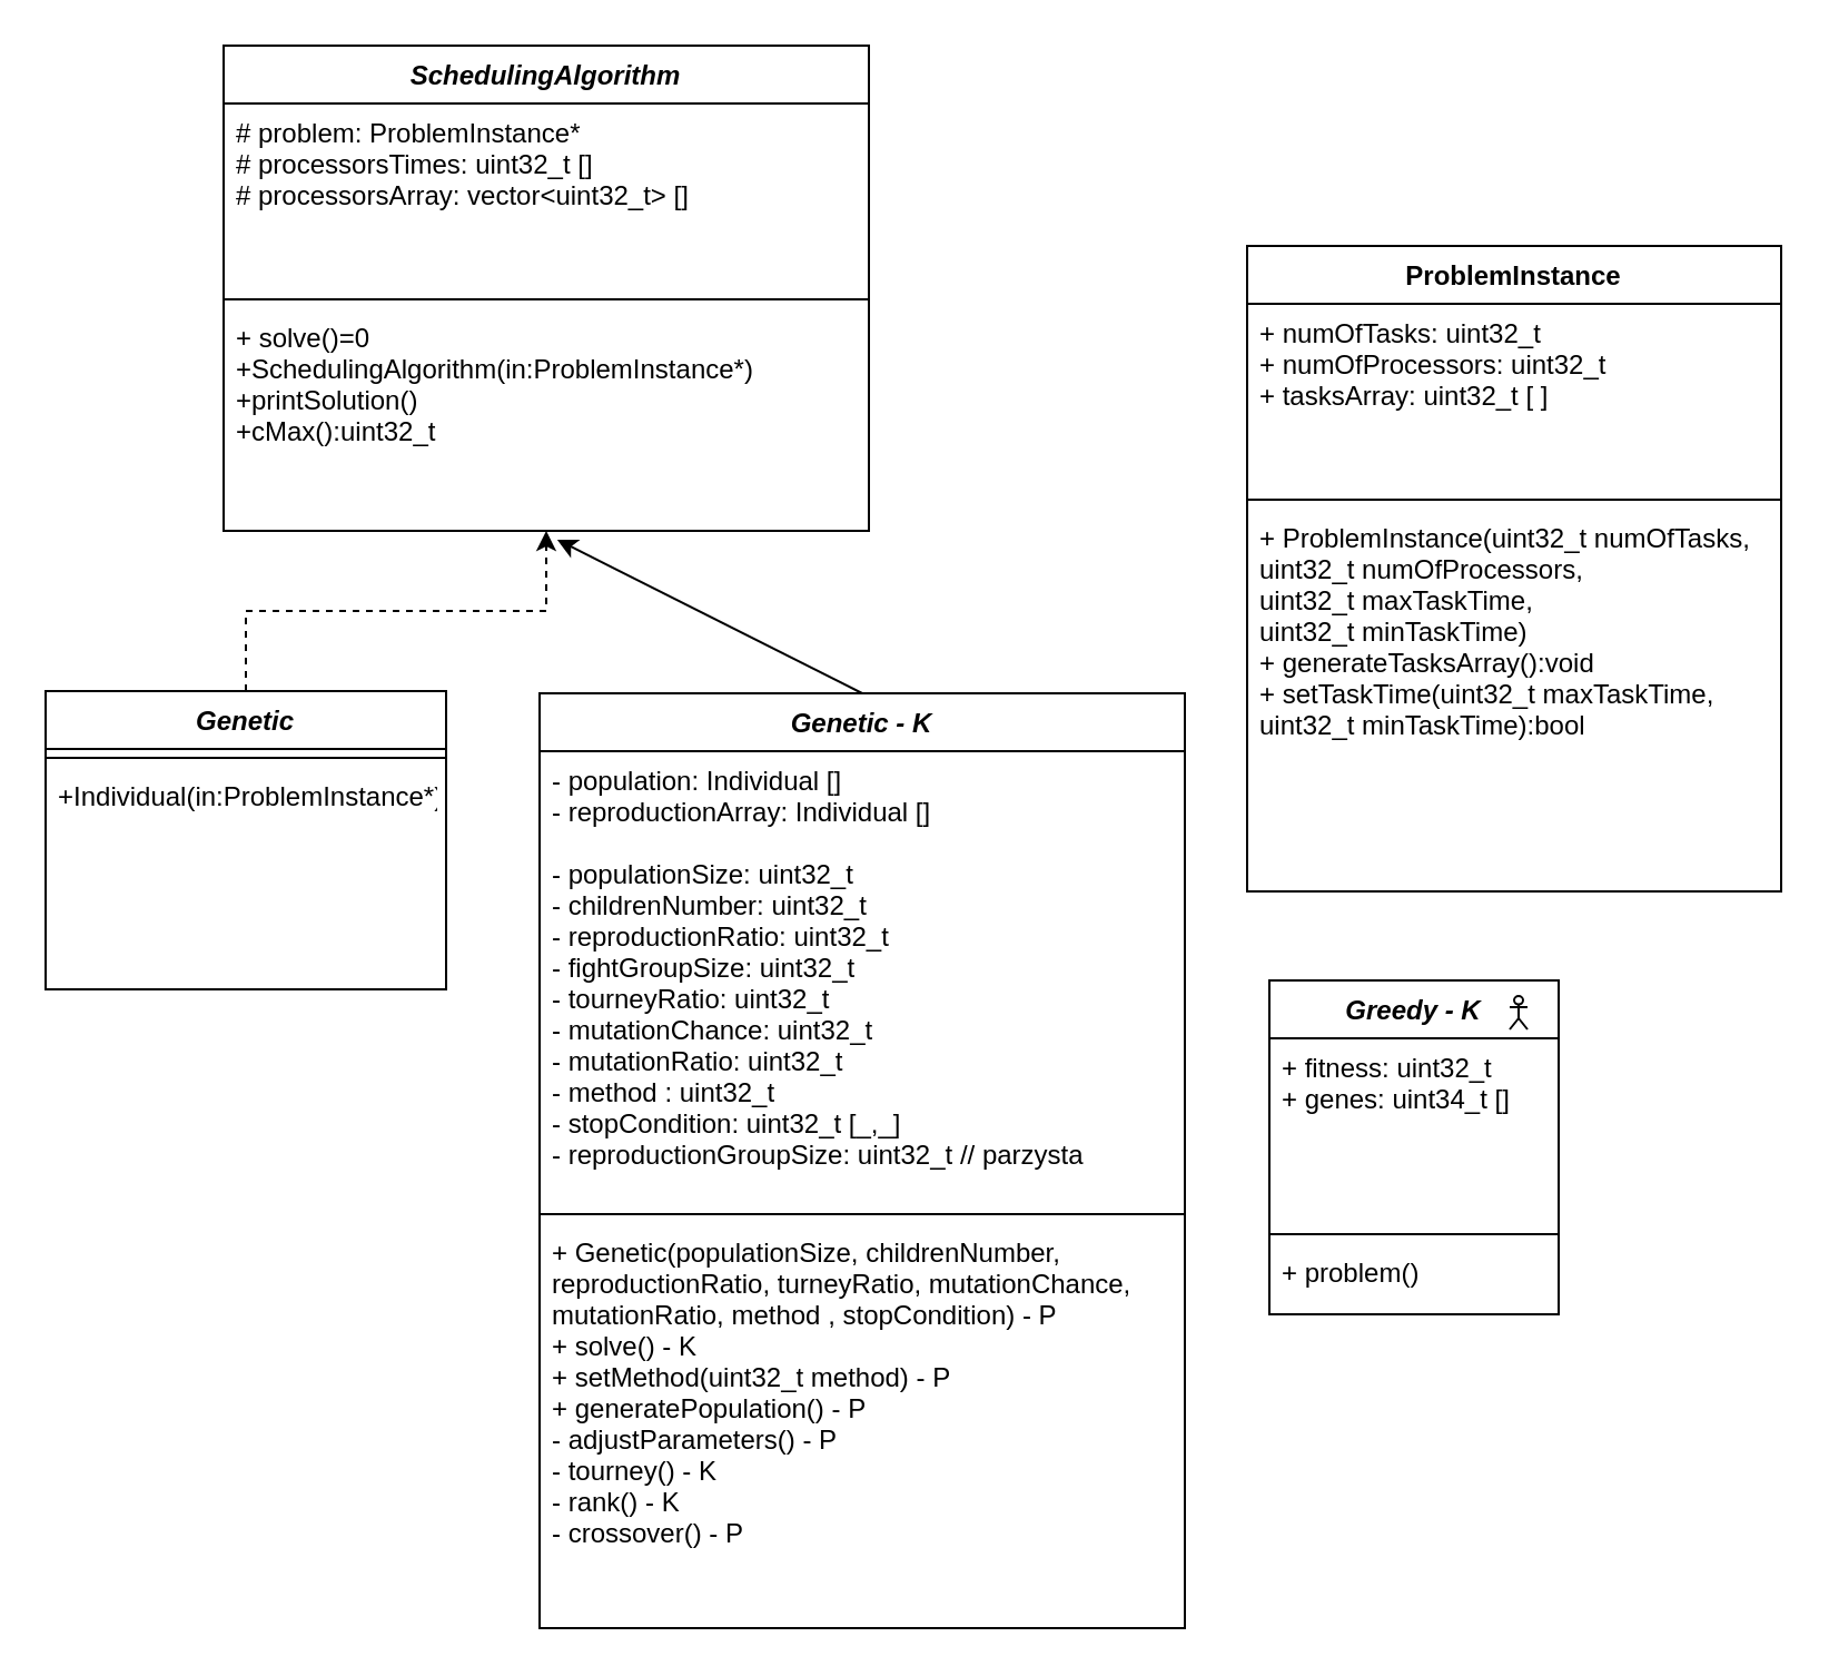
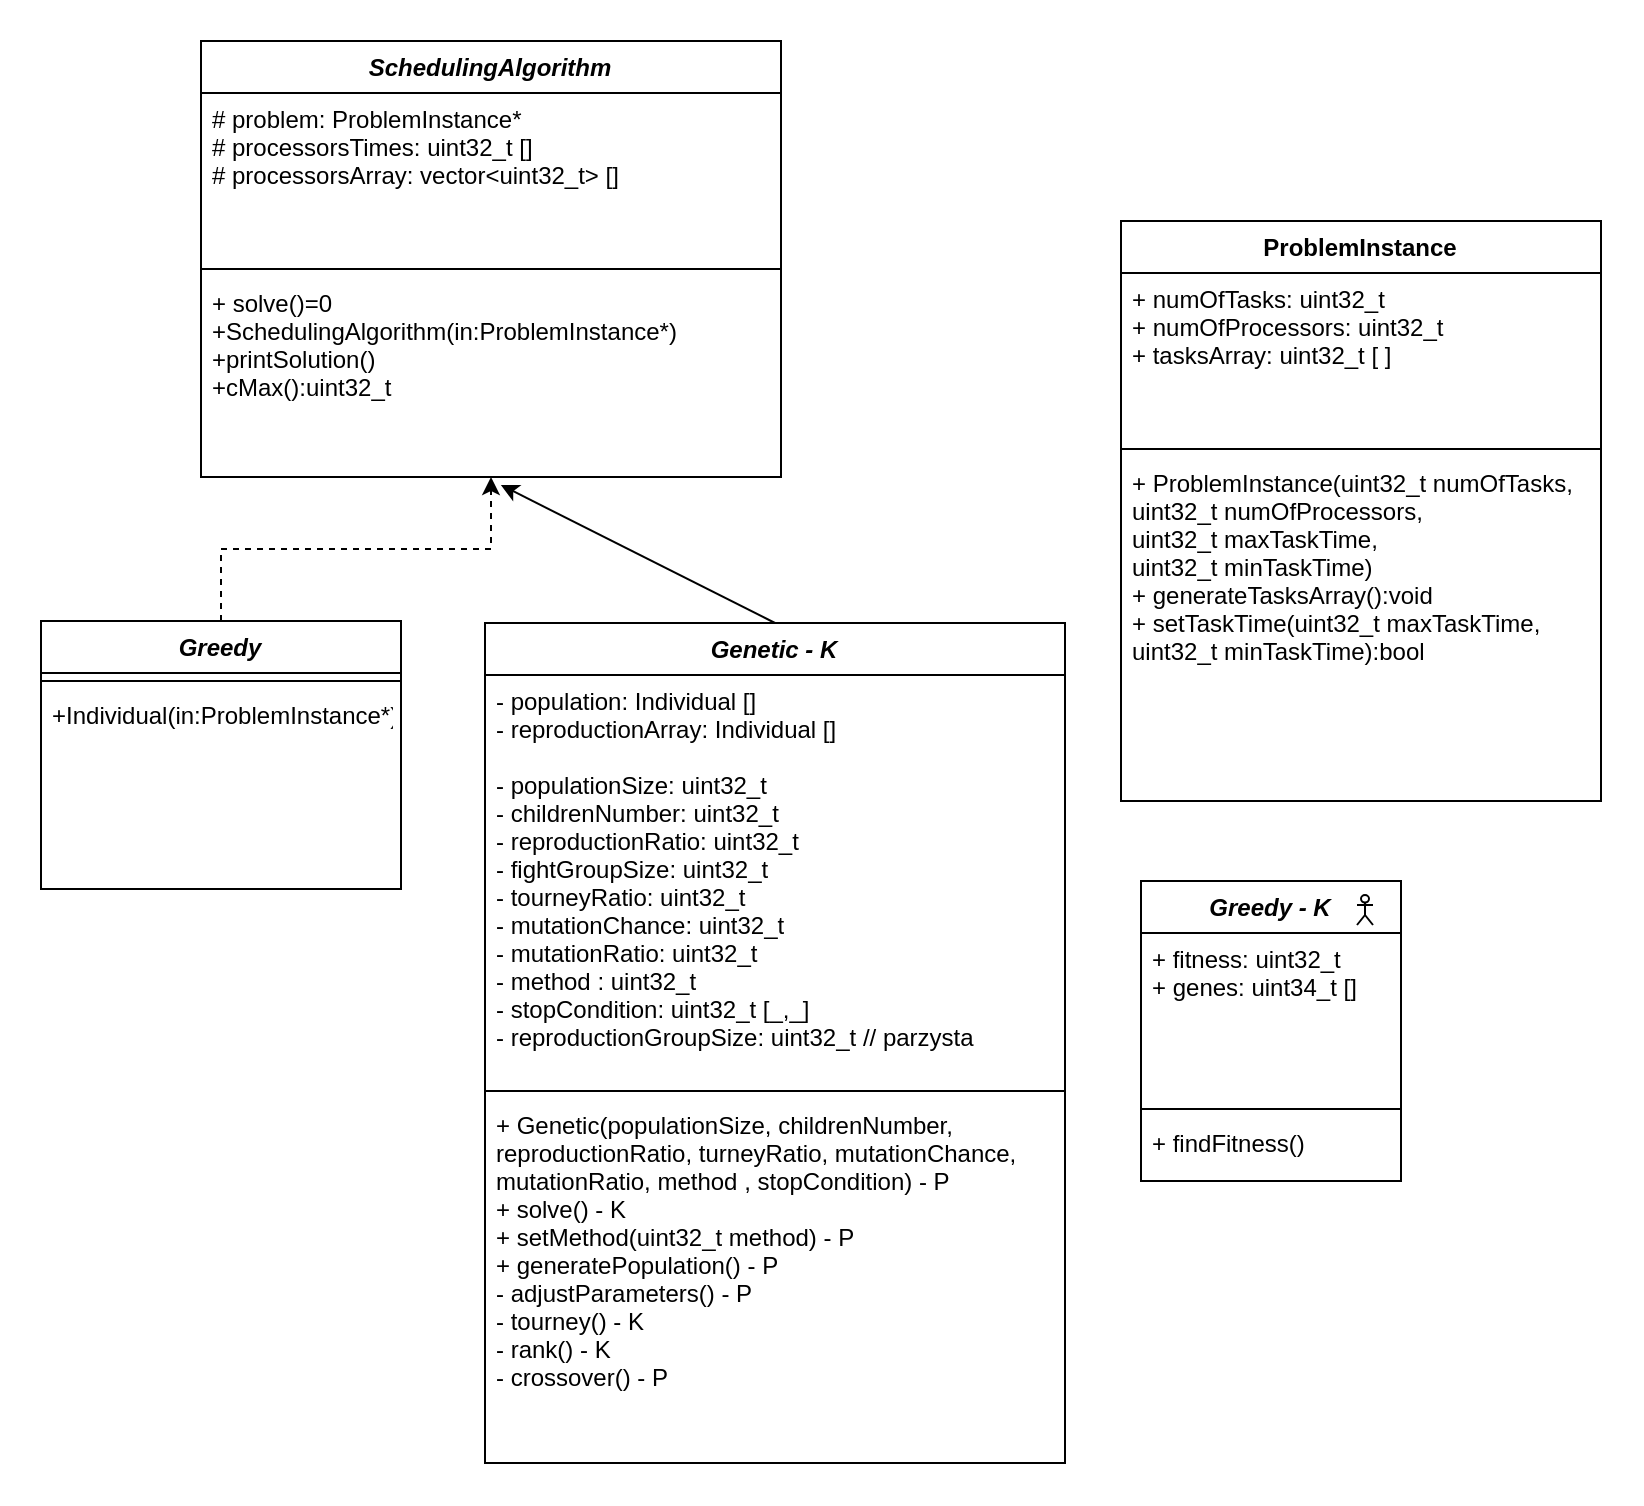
  <mxCell id="0" />
  <mxCell id="1" parent="0" />
  <mxCell id="2" style="edgeStyle=orthogonalEdgeStyle;rounded=0;orthogonalLoop=1;jettySize=auto;html=1;exitX=0.5;exitY=0;exitDx=0;exitDy=0;entryX=0.5;entryY=1;entryDx=0;entryDy=0;dashed=1;" parent="1" source="11" target="3" edge="1"><mxGeometry relative="1" as="geometry" /></mxCell>
  <mxCell id="3" value="SchedulingAlgorithm" style="swimlane;fontStyle=3;align=center;verticalAlign=top;childLayout=stackLayout;horizontal=1;startSize=26;horizontalStack=0;resizeParent=1;resizeParentMax=0;resizeLast=0;collapsible=1;marginBottom=0;" parent="1" vertex="1"><mxGeometry x="100" y="20" width="290" height="218" as="geometry" /></mxCell>
  <mxCell id="4" value="# problem: ProblemInstance*&#10;# processorsTimes: uint32_t []&#10;# processorsArray: vector&lt;uint32_t&gt; [] &#10;&#10;" style="text;strokeColor=none;fillColor=none;align=left;verticalAlign=top;spacingLeft=4;spacingRight=4;overflow=hidden;rotatable=0;points=[[0,0.5],[1,0.5]];portConstraint=eastwest;" parent="3" vertex="1"><mxGeometry y="26" width="290" height="84" as="geometry" /></mxCell>
  <mxCell id="5" value="" style="line;strokeWidth=1;fillColor=none;align=left;verticalAlign=middle;spacingTop=-1;spacingLeft=3;spacingRight=3;rotatable=0;labelPosition=right;points=[];portConstraint=eastwest;" parent="3" vertex="1"><mxGeometry y="110" width="290" height="8" as="geometry" /></mxCell>
  <mxCell id="6" value="+ solve()=0&#10;+SchedulingAlgorithm(in:ProblemInstance*)&#10;+printSolution()&#10;+cMax():uint32_t&#10;&#10;" style="text;strokeColor=none;fillColor=none;align=left;verticalAlign=top;spacingLeft=4;spacingRight=4;overflow=hidden;rotatable=0;points=[[0,0.5],[1,0.5]];portConstraint=eastwest;fontStyle=0" parent="3" vertex="1"><mxGeometry y="118" width="290" height="100" as="geometry" /></mxCell>
  <mxCell id="7" value="ProblemInstance&#10;" style="swimlane;fontStyle=1;align=center;verticalAlign=top;childLayout=stackLayout;horizontal=1;startSize=26;horizontalStack=0;resizeParent=1;resizeParentMax=0;resizeLast=0;collapsible=1;marginBottom=0;" parent="1" vertex="1"><mxGeometry x="560" y="110" width="240" height="290" as="geometry"><mxRectangle x="190" y="200" width="100" height="26" as="alternateBounds" /></mxGeometry></mxCell>
  <mxCell id="8" value="+ numOfTasks: uint32_t&#10;+ numOfProcessors: uint32_t&#10;+ tasksArray: uint32_t [ ]" style="text;strokeColor=none;fillColor=none;align=left;verticalAlign=top;spacingLeft=4;spacingRight=4;overflow=hidden;rotatable=0;points=[[0,0.5],[1,0.5]];portConstraint=eastwest;" parent="7" vertex="1"><mxGeometry y="26" width="240" height="84" as="geometry" /></mxCell>
  <mxCell id="9" value="" style="line;strokeWidth=1;fillColor=none;align=left;verticalAlign=middle;spacingTop=-1;spacingLeft=3;spacingRight=3;rotatable=0;labelPosition=right;points=[];portConstraint=eastwest;" parent="7" vertex="1"><mxGeometry y="110" width="240" height="8" as="geometry" /></mxCell>
  <mxCell id="10" value="+ ProblemInstance(uint32_t numOfTasks,&#10;uint32_t numOfProcessors,&#10;uint32_t maxTaskTime,&#10;uint32_t minTaskTime)&#10;+ generateTasksArray():void&#10;+ setTaskTime(uint32_t maxTaskTime,&#10;uint32_t minTaskTime):bool&#10;" style="text;strokeColor=none;fillColor=none;align=left;verticalAlign=top;spacingLeft=4;spacingRight=4;overflow=hidden;rotatable=0;points=[[0,0.5],[1,0.5]];portConstraint=eastwest;" parent="7" vertex="1"><mxGeometry y="118" width="240" height="172" as="geometry" /></mxCell>
- <mxCell id="11" value="Genetic" style="swimlane;fontStyle=3;align=center;verticalAlign=top;childLayout=stackLayout;horizontal=1;startSize=26;horizontalStack=0;resizeParent=1;resizeParentMax=0;resizeLast=0;collapsible=1;marginBottom=0;" parent="1" vertex="1"><mxGeometry x="20" y="310" width="180" height="134" as="geometry" /></mxCell>
+ <mxCell id="11" value="Greedy" style="swimlane;fontStyle=3;align=center;verticalAlign=top;childLayout=stackLayout;horizontal=1;startSize=26;horizontalStack=0;resizeParent=1;resizeParentMax=0;resizeLast=0;collapsible=1;marginBottom=0;" parent="1" vertex="1"><mxGeometry x="20" y="310" width="180" height="134" as="geometry" /></mxCell>
  <mxCell id="12" value="" style="line;strokeWidth=1;fillColor=none;align=left;verticalAlign=middle;spacingTop=-1;spacingLeft=3;spacingRight=3;rotatable=0;labelPosition=right;points=[];portConstraint=eastwest;" parent="11" vertex="1"><mxGeometry y="26" width="180" height="8" as="geometry" /></mxCell>
  <mxCell id="13" value="+Individual(in:ProblemInstance*)" style="text;strokeColor=none;fillColor=none;align=left;verticalAlign=top;spacingLeft=4;spacingRight=4;overflow=hidden;rotatable=0;points=[[0,0.5],[1,0.5]];portConstraint=eastwest;fontStyle=0" parent="11" vertex="1"><mxGeometry y="34" width="180" height="100" as="geometry" /></mxCell>
  <mxCell id="14" value="Genetic - K" style="swimlane;fontStyle=3;align=center;verticalAlign=top;childLayout=stackLayout;horizontal=1;startSize=26;horizontalStack=0;resizeParent=1;resizeParentMax=0;resizeLast=0;collapsible=1;marginBottom=0;" parent="1" vertex="1"><mxGeometry x="242" y="311" width="290" height="420" as="geometry" /></mxCell>
  <mxCell id="15" value="- population: Individual []&#10;- reproductionArray: Individual [] &#10;&#10;- populationSize: uint32_t&#10;- childrenNumber: uint32_t&#10;- reproductionRatio: uint32_t&#10;- fightGroupSize: uint32_t        &#10;- tourneyRatio: uint32_t&#10;- mutationChance: uint32_t&#10;- mutationRatio: uint32_t&#10;- method : uint32_t&#10;- stopCondition: uint32_t [_,_]&#10;- reproductionGroupSize: uint32_t // parzysta" style="text;strokeColor=none;fillColor=none;align=left;verticalAlign=top;spacingLeft=4;spacingRight=4;overflow=hidden;rotatable=0;points=[[0,0.5],[1,0.5]];portConstraint=eastwest;" parent="14" vertex="1"><mxGeometry y="26" width="290" height="204" as="geometry" /></mxCell>
  <mxCell id="16" value="" style="line;strokeWidth=1;fillColor=none;align=left;verticalAlign=middle;spacingTop=-1;spacingLeft=3;spacingRight=3;rotatable=0;labelPosition=right;points=[];portConstraint=eastwest;" parent="14" vertex="1"><mxGeometry y="230" width="290" height="8" as="geometry" /></mxCell>
  <mxCell id="17" value="+ Genetic(populationSize, childrenNumber,&#10;reproductionRatio, turneyRatio, mutationChance,&#10;mutationRatio, method , stopCondition) - P&#10;+ solve() - K &#10;+ setMethod(uint32_t method) - P&#10;+ generatePopulation() - P&#10;- adjustParameters() - P&#10;- tourney() - K&#10;- rank() - K&#10;- crossover() - P" style="text;strokeColor=none;fillColor=none;align=left;verticalAlign=top;spacingLeft=4;spacingRight=4;overflow=hidden;rotatable=0;points=[[0,0.5],[1,0.5]];portConstraint=eastwest;fontStyle=0" parent="14" vertex="1"><mxGeometry y="238" width="290" height="182" as="geometry" /></mxCell>
  <mxCell id="18" value="" style="endArrow=classic;html=1;exitX=0.5;exitY=0;exitDx=0;exitDy=0;entryX=0.517;entryY=1.04;entryDx=0;entryDy=0;entryPerimeter=0;" parent="1" source="14" target="6" edge="1"><mxGeometry width="50" height="50" relative="1" as="geometry"><mxPoint x="389" y="288" as="sourcePoint" /><mxPoint x="439" y="238" as="targetPoint" /></mxGeometry></mxCell>
  <mxCell id="19" value="Greedy - K" style="swimlane;fontStyle=3;align=center;verticalAlign=top;childLayout=stackLayout;horizontal=1;startSize=26;horizontalStack=0;resizeParent=1;resizeParentMax=0;resizeLast=0;collapsible=1;marginBottom=0;" parent="1" vertex="1"><mxGeometry x="570" y="440" width="130" height="150" as="geometry" /></mxCell>
  <mxCell id="20" value="+ fitness: uint32_t&#10;+ genes: uint34_t []&#10;" style="text;strokeColor=none;fillColor=none;align=left;verticalAlign=top;spacingLeft=4;spacingRight=4;overflow=hidden;rotatable=0;points=[[0,0.5],[1,0.5]];portConstraint=eastwest;" parent="19" vertex="1"><mxGeometry y="26" width="130" height="84" as="geometry" /></mxCell>
  <mxCell id="21" value="" style="line;strokeWidth=1;fillColor=none;align=left;verticalAlign=middle;spacingTop=-1;spacingLeft=3;spacingRight=3;rotatable=0;labelPosition=right;points=[];portConstraint=eastwest;" parent="19" vertex="1"><mxGeometry y="110" width="130" height="8" as="geometry" /></mxCell>
- <mxCell id="22" value="+ problem()&#10;&#10;" style="text;strokeColor=none;fillColor=none;align=left;verticalAlign=top;spacingLeft=4;spacingRight=4;overflow=hidden;rotatable=0;points=[[0,0.5],[1,0.5]];portConstraint=eastwest;fontStyle=0" parent="19" vertex="1"><mxGeometry y="118" width="130" height="32" as="geometry" /></mxCell>
+ <mxCell id="22" value="+ findFitness()&#10;&#10;" style="text;strokeColor=none;fillColor=none;align=left;verticalAlign=top;spacingLeft=4;spacingRight=4;overflow=hidden;rotatable=0;points=[[0,0.5],[1,0.5]];portConstraint=eastwest;fontStyle=0" parent="19" vertex="1"><mxGeometry y="118" width="130" height="32" as="geometry" /></mxCell>
  <mxCell id="23" value="" style="shape=umlActor;verticalLabelPosition=bottom;verticalAlign=top;html=1;outlineConnect=0;" parent="1" vertex="1"><mxGeometry x="678" y="447" width="8" height="15" as="geometry" /></mxCell>
